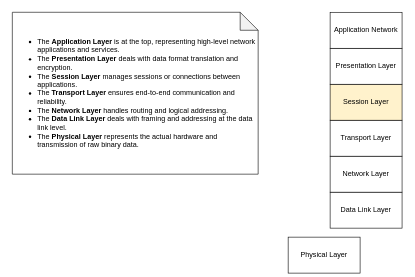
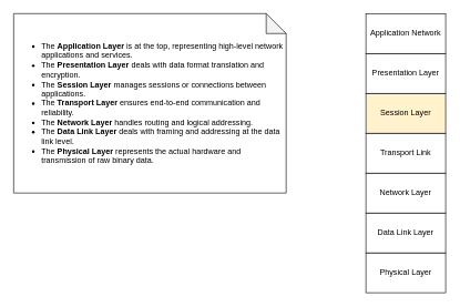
  <mxCell id="0" />
  <mxCell id="1" parent="0" />
- <mxCell id="2" value="Physical Layer" style="rounded=0;whiteSpace=wrap;html=1;" vertex="1" parent="1"><mxGeometry x="480" y="395" width="120" height="60" as="geometry" /></mxCell>
+ <mxCell id="2" value="Physical Layer" style="rounded=0;whiteSpace=wrap;html=1;" vertex="1" parent="1"><mxGeometry x="550" y="380" width="120" height="60" as="geometry" /></mxCell>
  <mxCell id="3" value="Data Link Layer" style="rounded=0;whiteSpace=wrap;html=1;" vertex="1" parent="1"><mxGeometry x="550" y="320" width="120" height="60" as="geometry" /></mxCell>
  <mxCell id="4" value="Network Layer" style="rounded=0;whiteSpace=wrap;html=1;" vertex="1" parent="1"><mxGeometry x="550" y="260" width="120" height="60" as="geometry" /></mxCell>
- <mxCell id="5" value="Transport Layer" style="rounded=0;whiteSpace=wrap;html=1;" vertex="1" parent="1"><mxGeometry x="550" y="200" width="120" height="60" as="geometry" /></mxCell>
+ <mxCell id="5" value="Transport Link" style="rounded=0;whiteSpace=wrap;html=1;" vertex="1" parent="1"><mxGeometry x="550" y="200" width="120" height="60" as="geometry" /></mxCell>
  <mxCell id="6" value="Session Layer" style="rounded=0;whiteSpace=wrap;html=1;fillColor=#fff2cc;" vertex="1" parent="1"><mxGeometry x="550" width="120" height="60" as="geometry" y="140" /></mxCell>
  <mxCell id="7" value="Presentation Layer" style="rounded=0;whiteSpace=wrap;html=1;" vertex="1" parent="1"><mxGeometry x="550" y="80" width="120" height="60" as="geometry" /></mxCell>
  <mxCell id="8" value="Application Network" style="rounded=0;whiteSpace=wrap;html=1;" vertex="1" parent="1"><mxGeometry x="550" y="20" width="120" height="60" as="geometry" /></mxCell>
  <mxCell id="9" value="&lt;ul&gt;&lt;li&gt;The &lt;b&gt;Application Layer&lt;/b&gt; is at the top, representing high-level network applications and services.&lt;/li&gt;&lt;li&gt;The &lt;b&gt;Presentation Layer&lt;/b&gt; deals with data format translation and encryption.&lt;/li&gt;&lt;li&gt;The &lt;b&gt;Session Layer&lt;/b&gt; manages sessions or connections between applications.&lt;/li&gt;&lt;li&gt;The &lt;b&gt;Transport Layer&lt;/b&gt; ensures end-to-end communication and reliability.&lt;/li&gt;&lt;li&gt;The &lt;b&gt;Network Layer&lt;/b&gt; handles routing and logical addressing.&lt;/li&gt;&lt;li&gt;The &lt;b&gt;Data Link Layer&lt;/b&gt; deals with framing and addressing at the data link level.&lt;/li&gt;&lt;li&gt;The &lt;b&gt;Physical Layer&lt;/b&gt; represents the actual hardware and transmission of raw binary data.&lt;/li&gt;&lt;/ul&gt;" style="shape=note;whiteSpace=wrap;html=1;backgroundOutline=1;darkOpacity=0.05;align=left;" vertex="1" parent="1"><mxGeometry x="20" y="20" width="410" height="270" as="geometry" /></mxCell>
